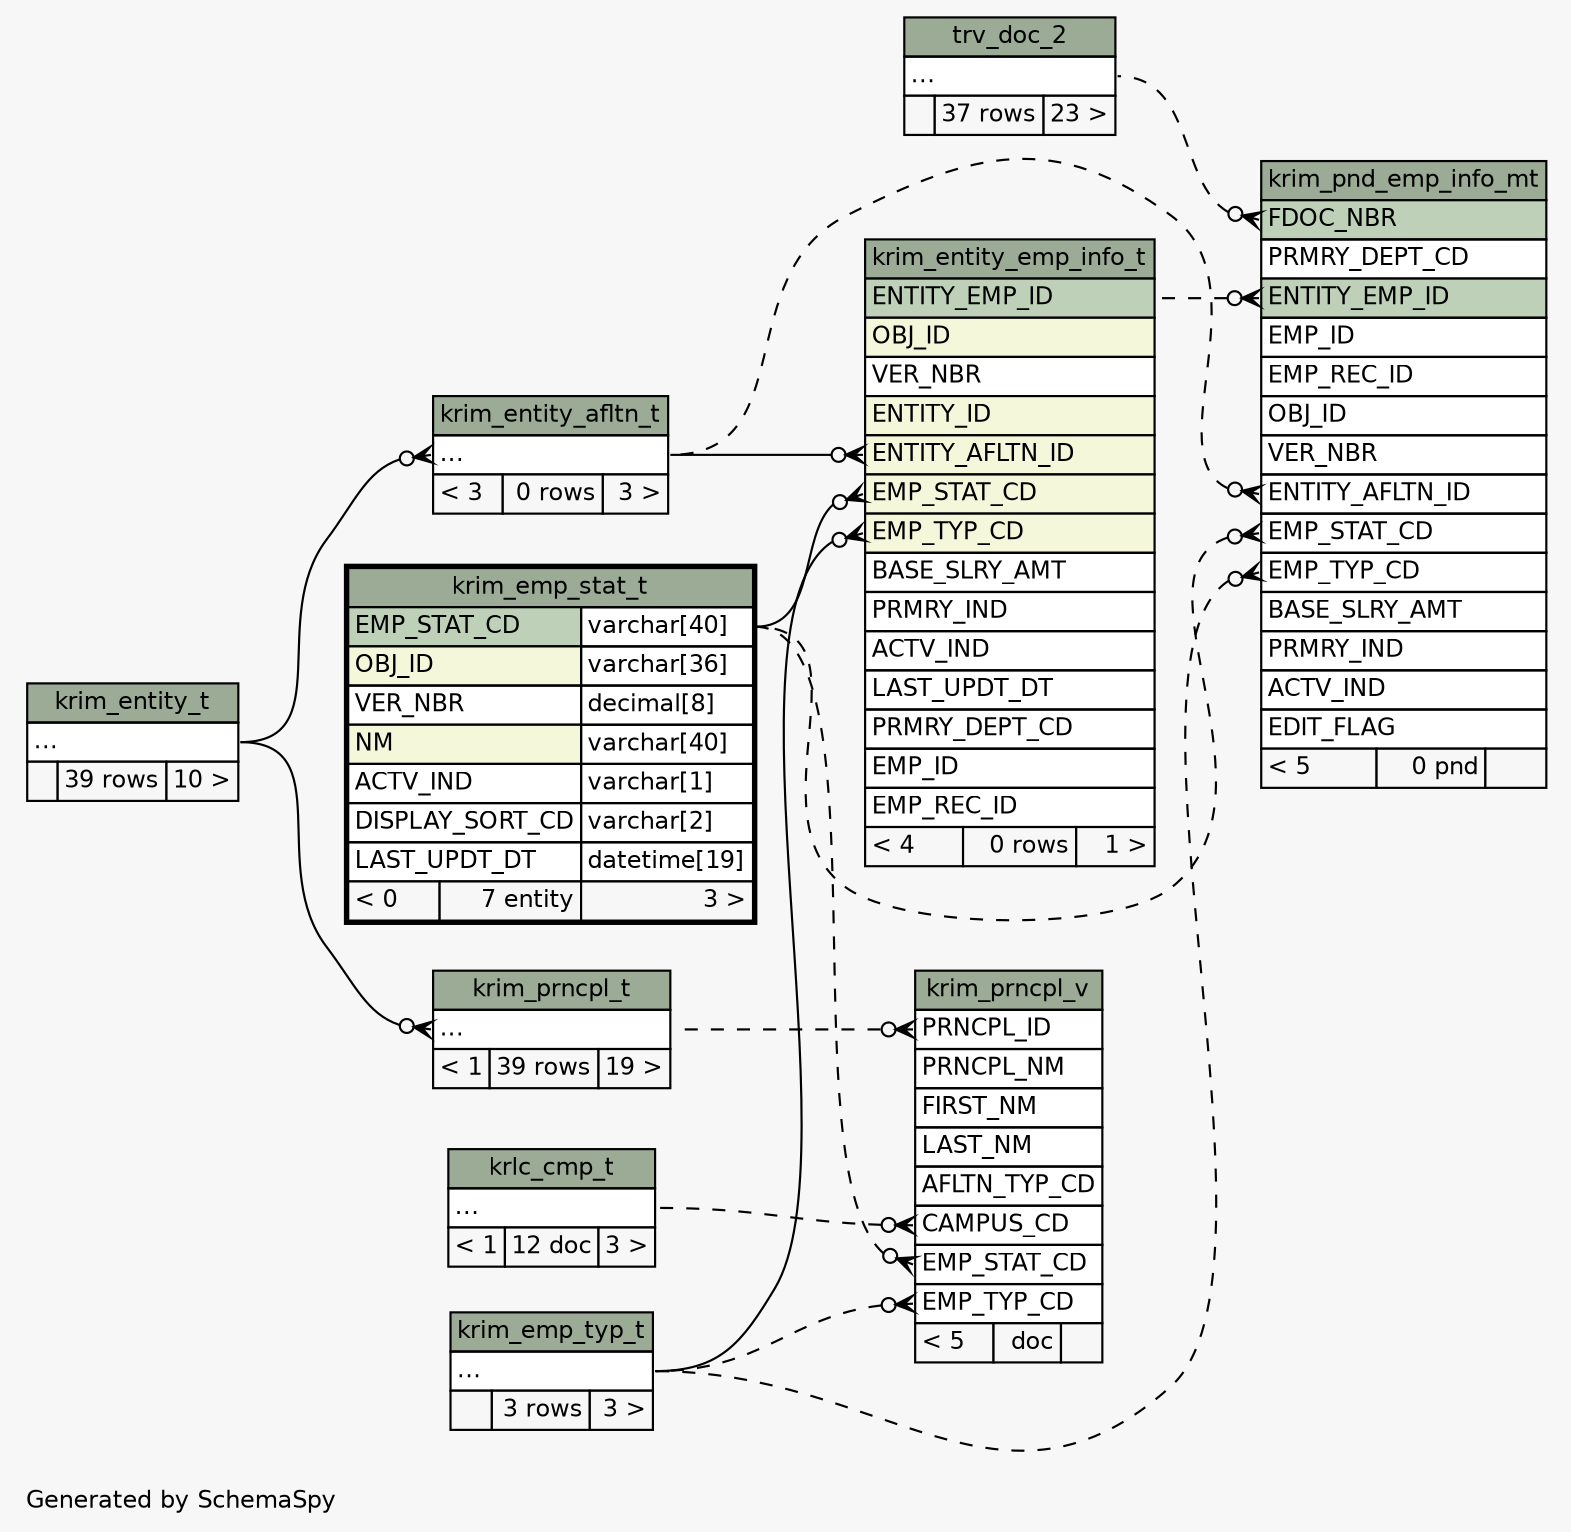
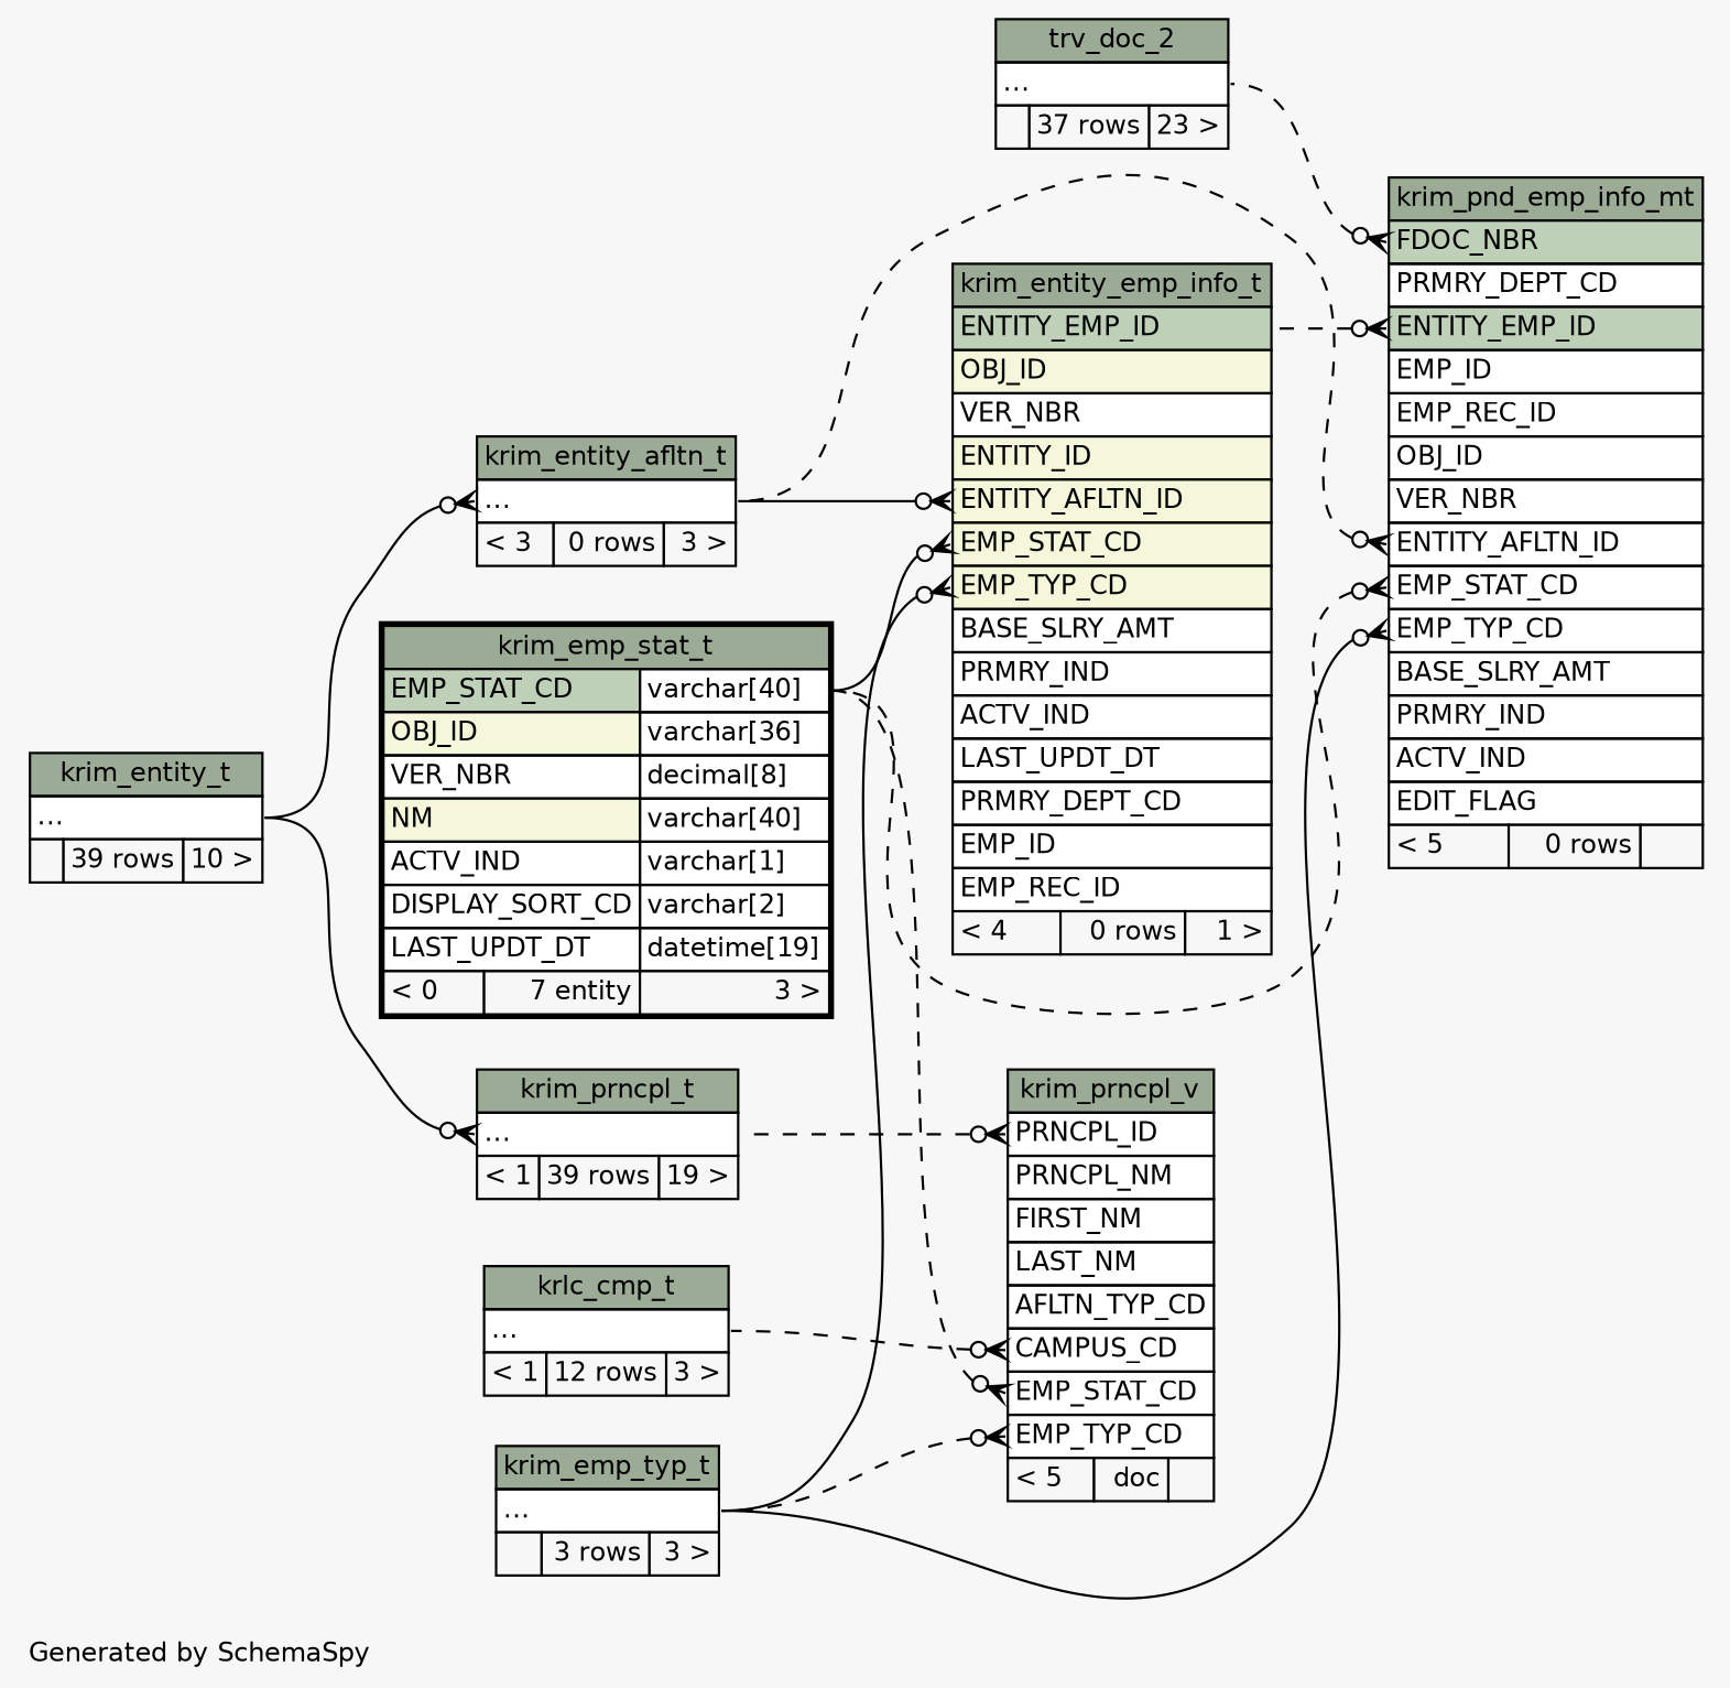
  digraph {
    bgcolor="#f7f7f7"
    fontname=Helvetica
    fontsize=11
    label="\nGenerated by SchemaSpy"
    labeljust=l
    nodesep=0.18
    rankdir=RL
    ranksep=0.46
    node [fontname=Helvetica fontsize=11 shape=plaintext]
    edge [arrowhead=none arrowsize=0.8 arrowtail=crowodot dir=back headport="elipses:e" tailport="EMP_STAT_CD:w" style=dashed]
    n1 [label=<     <TABLE BORDER="0" CELLBORDER="1" CELLSPACING="0" BGCOLOR="#ffffff">       <TR><TD COLSPAN="3" BGCOLOR="#9bab96" ALIGN="CENTER">krim_entity_afltn_t</TD></TR>       <TR><TD PORT="elipses" COLSPAN="3" ALIGN="LEFT">...</TD></TR>       <TR><TD ALIGN="LEFT" BGCOLOR="#f7f7f7">&lt; 3</TD><TD ALIGN="RIGHT" BGCOLOR="#f7f7f7">0 rows</TD><TD ALIGN="RIGHT" BGCOLOR="#f7f7f7">3 &gt;</TD></TR>     </TABLE>>]
    n2 [label=<     <TABLE BORDER="0" CELLBORDER="1" CELLSPACING="0" BGCOLOR="#ffffff">       <TR><TD COLSPAN="3" BGCOLOR="#9bab96" ALIGN="CENTER">krim_entity_t</TD></TR>       <TR><TD PORT="elipses" COLSPAN="3" ALIGN="LEFT">...</TD></TR>       <TR><TD ALIGN="LEFT" BGCOLOR="#f7f7f7">  </TD><TD ALIGN="RIGHT" BGCOLOR="#f7f7f7">39 rows</TD><TD ALIGN="RIGHT" BGCOLOR="#f7f7f7">10 &gt;</TD></TR>     </TABLE>>]
-   n3 [label=<     <TABLE BORDER="0" CELLBORDER="1" CELLSPACING="0" BGCOLOR="#ffffff">       <TR><TD COLSPAN="3" BGCOLOR="#9bab96" ALIGN="CENTER">krlc_cmp_t</TD></TR>       <TR><TD PORT="elipses" COLSPAN="3" ALIGN="LEFT">...</TD></TR>       <TR><TD ALIGN="LEFT" BGCOLOR="#f7f7f7">&lt; 1</TD><TD ALIGN="RIGHT" BGCOLOR="#f7f7f7">12 doc</TD><TD ALIGN="RIGHT" BGCOLOR="#f7f7f7">3 &gt;</TD></TR>     </TABLE>>]
+   n3 [label=<     <TABLE BORDER="0" CELLBORDER="1" CELLSPACING="0" BGCOLOR="#ffffff">       <TR><TD COLSPAN="3" BGCOLOR="#9bab96" ALIGN="CENTER">krlc_cmp_t</TD></TR>       <TR><TD PORT="elipses" COLSPAN="3" ALIGN="LEFT">...</TD></TR>       <TR><TD ALIGN="LEFT" BGCOLOR="#f7f7f7">&lt; 1</TD><TD ALIGN="RIGHT" BGCOLOR="#f7f7f7">12 rows</TD><TD ALIGN="RIGHT" BGCOLOR="#f7f7f7">3 &gt;</TD></TR>     </TABLE>>]
    n4 [label=<     <TABLE BORDER="0" CELLBORDER="1" CELLSPACING="0" BGCOLOR="#ffffff">       <TR><TD COLSPAN="3" BGCOLOR="#9bab96" ALIGN="CENTER">krim_entity_emp_info_t</TD></TR>       <TR><TD PORT="ENTITY_EMP_ID" COLSPAN="3" BGCOLOR="#bed1b8" ALIGN="LEFT">ENTITY_EMP_ID</TD></TR>       <TR><TD PORT="OBJ_ID" COLSPAN="3" BGCOLOR="#f4f7da" ALIGN="LEFT">OBJ_ID</TD></TR>       <TR><TD PORT="VER_NBR" COLSPAN="3" ALIGN="LEFT">VER_NBR</TD></TR>       <TR><TD PORT="ENTITY_ID" COLSPAN="3" BGCOLOR="#f4f7da" ALIGN="LEFT">ENTITY_ID</TD></TR>       <TR><TD PORT="ENTITY_AFLTN_ID" COLSPAN="3" BGCOLOR="#f4f7da" ALIGN="LEFT">ENTITY_AFLTN_ID</TD></TR>       <TR><TD PORT="EMP_STAT_CD" COLSPAN="3" BGCOLOR="#f4f7da" ALIGN="LEFT">EMP_STAT_CD</TD></TR>       <TR><TD PORT="EMP_TYP_CD" COLSPAN="3" BGCOLOR="#f4f7da" ALIGN="LEFT">EMP_TYP_CD</TD></TR>       <TR><TD PORT="BASE_SLRY_AMT" COLSPAN="3" ALIGN="LEFT">BASE_SLRY_AMT</TD></TR>       <TR><TD PORT="PRMRY_IND" COLSPAN="3" ALIGN="LEFT">PRMRY_IND</TD></TR>       <TR><TD PORT="ACTV_IND" COLSPAN="3" ALIGN="LEFT">ACTV_IND</TD></TR>       <TR><TD PORT="LAST_UPDT_DT" COLSPAN="3" ALIGN="LEFT">LAST_UPDT_DT</TD></TR>       <TR><TD PORT="PRMRY_DEPT_CD" COLSPAN="3" ALIGN="LEFT">PRMRY_DEPT_CD</TD></TR>       <TR><TD PORT="EMP_ID" COLSPAN="3" ALIGN="LEFT">EMP_ID</TD></TR>       <TR><TD PORT="EMP_REC_ID" COLSPAN="3" ALIGN="LEFT">EMP_REC_ID</TD></TR>       <TR><TD ALIGN="LEFT" BGCOLOR="#f7f7f7">&lt; 4</TD><TD ALIGN="RIGHT" BGCOLOR="#f7f7f7">0 rows</TD><TD ALIGN="RIGHT" BGCOLOR="#f7f7f7">1 &gt;</TD></TR>     </TABLE>>]
    n5 [label=<     <TABLE BORDER="2" CELLBORDER="1" CELLSPACING="0" BGCOLOR="#ffffff">       <TR><TD COLSPAN="3" BGCOLOR="#9bab96" ALIGN="CENTER">krim_emp_stat_t</TD></TR>       <TR><TD PORT="EMP_STAT_CD" COLSPAN="2" BGCOLOR="#bed1b8" ALIGN="LEFT">EMP_STAT_CD</TD><TD PORT="EMP_STAT_CD.type" ALIGN="LEFT">varchar[40]</TD></TR>       <TR><TD PORT="OBJ_ID" COLSPAN="2" BGCOLOR="#f4f7da" ALIGN="LEFT">OBJ_ID</TD><TD PORT="OBJ_ID.type" ALIGN="LEFT">varchar[36]</TD></TR>       <TR><TD PORT="VER_NBR" COLSPAN="2" ALIGN="LEFT">VER_NBR</TD><TD PORT="VER_NBR.type" ALIGN="LEFT">decimal[8]</TD></TR>       <TR><TD PORT="NM" COLSPAN="2" BGCOLOR="#f4f7da" ALIGN="LEFT">NM</TD><TD PORT="NM.type" ALIGN="LEFT">varchar[40]</TD></TR>       <TR><TD PORT="ACTV_IND" COLSPAN="2" ALIGN="LEFT">ACTV_IND</TD><TD PORT="ACTV_IND.type" ALIGN="LEFT">varchar[1]</TD></TR>       <TR><TD PORT="DISPLAY_SORT_CD" COLSPAN="2" ALIGN="LEFT">DISPLAY_SORT_CD</TD><TD PORT="DISPLAY_SORT_CD.type" ALIGN="LEFT">varchar[2]</TD></TR>       <TR><TD PORT="LAST_UPDT_DT" COLSPAN="2" ALIGN="LEFT">LAST_UPDT_DT</TD><TD PORT="LAST_UPDT_DT.type" ALIGN="LEFT">datetime[19]</TD></TR>       <TR><TD ALIGN="LEFT" BGCOLOR="#f7f7f7">&lt; 0</TD><TD ALIGN="RIGHT" BGCOLOR="#f7f7f7">7 entity</TD><TD ALIGN="RIGHT" BGCOLOR="#f7f7f7">3 &gt;</TD></TR>     </TABLE>>]
    n6 [label=<     <TABLE BORDER="0" CELLBORDER="1" CELLSPACING="0" BGCOLOR="#ffffff">       <TR><TD COLSPAN="3" BGCOLOR="#9bab96" ALIGN="CENTER">krim_emp_typ_t</TD></TR>       <TR><TD PORT="elipses" COLSPAN="3" ALIGN="LEFT">...</TD></TR>       <TR><TD ALIGN="LEFT" BGCOLOR="#f7f7f7">  </TD><TD ALIGN="RIGHT" BGCOLOR="#f7f7f7">3 rows</TD><TD ALIGN="RIGHT" BGCOLOR="#f7f7f7">3 &gt;</TD></TR>     </TABLE>>]
-   n7 [label=<     <TABLE BORDER="0" CELLBORDER="1" CELLSPACING="0" BGCOLOR="#ffffff">       <TR><TD COLSPAN="3" BGCOLOR="#9bab96" ALIGN="CENTER">krim_pnd_emp_info_mt</TD></TR>       <TR><TD PORT="FDOC_NBR" COLSPAN="3" BGCOLOR="#bed1b8" ALIGN="LEFT">FDOC_NBR</TD></TR>       <TR><TD PORT="PRMRY_DEPT_CD" COLSPAN="3" ALIGN="LEFT">PRMRY_DEPT_CD</TD></TR>       <TR><TD PORT="ENTITY_EMP_ID" COLSPAN="3" BGCOLOR="#bed1b8" ALIGN="LEFT">ENTITY_EMP_ID</TD></TR>       <TR><TD PORT="EMP_ID" COLSPAN="3" ALIGN="LEFT">EMP_ID</TD></TR>       <TR><TD PORT="EMP_REC_ID" COLSPAN="3" ALIGN="LEFT">EMP_REC_ID</TD></TR>       <TR><TD PORT="OBJ_ID" COLSPAN="3" ALIGN="LEFT">OBJ_ID</TD></TR>       <TR><TD PORT="VER_NBR" COLSPAN="3" ALIGN="LEFT">VER_NBR</TD></TR>       <TR><TD PORT="ENTITY_AFLTN_ID" COLSPAN="3" ALIGN="LEFT">ENTITY_AFLTN_ID</TD></TR>       <TR><TD PORT="EMP_STAT_CD" COLSPAN="3" ALIGN="LEFT">EMP_STAT_CD</TD></TR>       <TR><TD PORT="EMP_TYP_CD" COLSPAN="3" ALIGN="LEFT">EMP_TYP_CD</TD></TR>       <TR><TD PORT="BASE_SLRY_AMT" COLSPAN="3" ALIGN="LEFT">BASE_SLRY_AMT</TD></TR>       <TR><TD PORT="PRMRY_IND" COLSPAN="3" ALIGN="LEFT">PRMRY_IND</TD></TR>       <TR><TD PORT="ACTV_IND" COLSPAN="3" ALIGN="LEFT">ACTV_IND</TD></TR>       <TR><TD PORT="EDIT_FLAG" COLSPAN="3" ALIGN="LEFT">EDIT_FLAG</TD></TR>       <TR><TD ALIGN="LEFT" BGCOLOR="#f7f7f7">&lt; 5</TD><TD ALIGN="RIGHT" BGCOLOR="#f7f7f7">0 pnd</TD><TD ALIGN="RIGHT" BGCOLOR="#f7f7f7">  </TD></TR>     </TABLE>>]
+   n7 [label=<     <TABLE BORDER="0" CELLBORDER="1" CELLSPACING="0" BGCOLOR="#ffffff">       <TR><TD COLSPAN="3" BGCOLOR="#9bab96" ALIGN="CENTER">krim_pnd_emp_info_mt</TD></TR>       <TR><TD PORT="FDOC_NBR" COLSPAN="3" BGCOLOR="#bed1b8" ALIGN="LEFT">FDOC_NBR</TD></TR>       <TR><TD PORT="PRMRY_DEPT_CD" COLSPAN="3" ALIGN="LEFT">PRMRY_DEPT_CD</TD></TR>       <TR><TD PORT="ENTITY_EMP_ID" COLSPAN="3" BGCOLOR="#bed1b8" ALIGN="LEFT">ENTITY_EMP_ID</TD></TR>       <TR><TD PORT="EMP_ID" COLSPAN="3" ALIGN="LEFT">EMP_ID</TD></TR>       <TR><TD PORT="EMP_REC_ID" COLSPAN="3" ALIGN="LEFT">EMP_REC_ID</TD></TR>       <TR><TD PORT="OBJ_ID" COLSPAN="3" ALIGN="LEFT">OBJ_ID</TD></TR>       <TR><TD PORT="VER_NBR" COLSPAN="3" ALIGN="LEFT">VER_NBR</TD></TR>       <TR><TD PORT="ENTITY_AFLTN_ID" COLSPAN="3" ALIGN="LEFT">ENTITY_AFLTN_ID</TD></TR>       <TR><TD PORT="EMP_STAT_CD" COLSPAN="3" ALIGN="LEFT">EMP_STAT_CD</TD></TR>       <TR><TD PORT="EMP_TYP_CD" COLSPAN="3" ALIGN="LEFT">EMP_TYP_CD</TD></TR>       <TR><TD PORT="BASE_SLRY_AMT" COLSPAN="3" ALIGN="LEFT">BASE_SLRY_AMT</TD></TR>       <TR><TD PORT="PRMRY_IND" COLSPAN="3" ALIGN="LEFT">PRMRY_IND</TD></TR>       <TR><TD PORT="ACTV_IND" COLSPAN="3" ALIGN="LEFT">ACTV_IND</TD></TR>       <TR><TD PORT="EDIT_FLAG" COLSPAN="3" ALIGN="LEFT">EDIT_FLAG</TD></TR>       <TR><TD ALIGN="LEFT" BGCOLOR="#f7f7f7">&lt; 5</TD><TD ALIGN="RIGHT" BGCOLOR="#f7f7f7">0 rows</TD><TD ALIGN="RIGHT" BGCOLOR="#f7f7f7">  </TD></TR>     </TABLE>>]
    n8 [label=<     <TABLE BORDER="0" CELLBORDER="1" CELLSPACING="0" BGCOLOR="#ffffff">       <TR><TD COLSPAN="3" BGCOLOR="#9bab96" ALIGN="CENTER">trv_doc_2</TD></TR>       <TR><TD PORT="elipses" COLSPAN="3" ALIGN="LEFT">...</TD></TR>       <TR><TD ALIGN="LEFT" BGCOLOR="#f7f7f7">  </TD><TD ALIGN="RIGHT" BGCOLOR="#f7f7f7">37 rows</TD><TD ALIGN="RIGHT" BGCOLOR="#f7f7f7">23 &gt;</TD></TR>     </TABLE>>]
    n9 [label=<     <TABLE BORDER="0" CELLBORDER="1" CELLSPACING="0" BGCOLOR="#ffffff">       <TR><TD COLSPAN="3" BGCOLOR="#9bab96" ALIGN="CENTER">krim_prncpl_t</TD></TR>       <TR><TD PORT="elipses" COLSPAN="3" ALIGN="LEFT">...</TD></TR>       <TR><TD ALIGN="LEFT" BGCOLOR="#f7f7f7">&lt; 1</TD><TD ALIGN="RIGHT" BGCOLOR="#f7f7f7">39 rows</TD><TD ALIGN="RIGHT" BGCOLOR="#f7f7f7">19 &gt;</TD></TR>     </TABLE>>]
    n10 [label=<     <TABLE BORDER="0" CELLBORDER="1" CELLSPACING="0" BGCOLOR="#ffffff">       <TR><TD COLSPAN="3" BGCOLOR="#9bab96" ALIGN="CENTER">krim_prncpl_v</TD></TR>       <TR><TD PORT="PRNCPL_ID" COLSPAN="3" ALIGN="LEFT">PRNCPL_ID</TD></TR>       <TR><TD PORT="PRNCPL_NM" COLSPAN="3" ALIGN="LEFT">PRNCPL_NM</TD></TR>       <TR><TD PORT="FIRST_NM" COLSPAN="3" ALIGN="LEFT">FIRST_NM</TD></TR>       <TR><TD PORT="LAST_NM" COLSPAN="3" ALIGN="LEFT">LAST_NM</TD></TR>       <TR><TD PORT="AFLTN_TYP_CD" COLSPAN="3" ALIGN="LEFT">AFLTN_TYP_CD</TD></TR>       <TR><TD PORT="CAMPUS_CD" COLSPAN="3" ALIGN="LEFT">CAMPUS_CD</TD></TR>       <TR><TD PORT="EMP_STAT_CD" COLSPAN="3" ALIGN="LEFT">EMP_STAT_CD</TD></TR>       <TR><TD PORT="EMP_TYP_CD" COLSPAN="3" ALIGN="LEFT">EMP_TYP_CD</TD></TR>       <TR><TD ALIGN="LEFT" BGCOLOR="#f7f7f7">&lt; 5</TD><TD ALIGN="RIGHT" BGCOLOR="#f7f7f7">doc</TD><TD ALIGN="RIGHT" BGCOLOR="#f7f7f7">  </TD></TR>     </TABLE>>]
    n1 -> n2 [tailport="elipses:w" style=""]
    n4 -> n1 [tailport="ENTITY_AFLTN_ID:w" style=""]
    n4 -> n5 [headport="EMP_STAT_CD.type:e" style=""]
    n4 -> n6 [tailport="EMP_TYP_CD:w" style=""]
    n7 -> n1 [tailport="ENTITY_AFLTN_ID:w"]
    n7 -> n4 [headport="ENTITY_EMP_ID:e" tailport="ENTITY_EMP_ID:w"]
    n7 -> n5 [headport="EMP_STAT_CD.type:e"]
-   n7 -> n6 [tailport="EMP_TYP_CD:w"]
+   n7 -> n6 [style=solid tailport="EMP_TYP_CD:w"]
    n7 -> n8 [tailport="FDOC_NBR:w"]
    n9 -> n2 [tailport="elipses:w" style=""]
    n10 -> n3 [tailport="CAMPUS_CD:w"]
    n10 -> n5 [headport="EMP_STAT_CD.type:e"]
    n10 -> n6 [tailport="EMP_TYP_CD:w"]
    n10 -> n9 [tailport="PRNCPL_ID:w"]
  }
